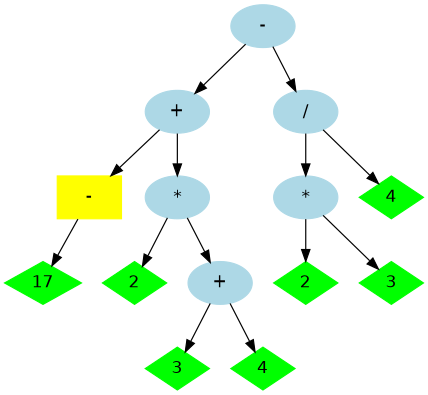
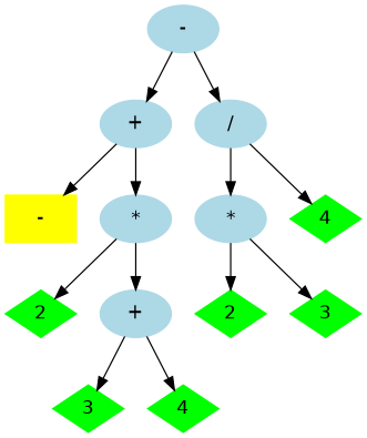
  digraph {
    fontname="DejaVu Sans"
    node [color=green style=filled fontname="DejaVu Sans" shape=diamond]
    edge [fontname="DejaVu Sans"]
    n1 [color=lightblue label="-" shape=""]
    n2 [color=lightblue label="+" shape=""]
    n3 [color=lightblue label="/" shape=""]
    n4 [color=yellow label="-" shape=box]
    n5 [color=lightblue label="*" shape=""]
-   n6 [label=17]
    n7 [label=2]
    n8 [color=lightblue label="+" shape=""]
    n9 [label=3]
    n10 [label=4]
    n11 [color=lightblue label="*" shape=""]
    n12 [label=4]
    n13 [label=2]
    n14 [label=3]
    n1 -> n2
    n1 -> n3
    n2 -> n4
    n2 -> n5
    n3 -> n11
    n3 -> n12
-   n4 -> n6
    n5 -> n7
    n5 -> n8
    n8 -> n9
    n8 -> n10
    n11 -> n13
    n11 -> n14
  }
